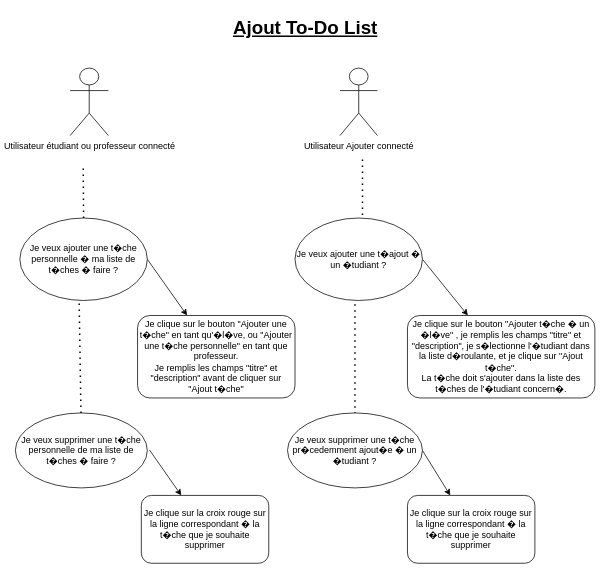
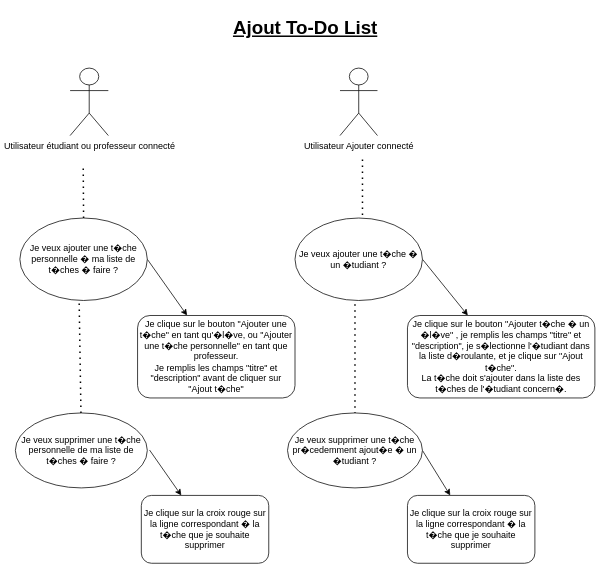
  <mxCell id="0" />
  <mxCell id="1" parent="0" />
  <mxCell id="2" value="&lt;font style=&quot;font-size: 25px&quot;&gt;&lt;font style=&quot;font-size: 25px&quot;&gt;&lt;u&gt;&lt;b&gt;Ajout To-Do List&lt;/b&gt;&lt;/u&gt;&lt;/font&gt;&lt;br&gt;&lt;/font&gt;" style="text;html=1;strokeColor=none;fillColor=none;align=center;verticalAlign=middle;whiteSpace=wrap;rounded=0;" vertex="1" parent="1"><mxGeometry x="182" y="20" width="450" height="30" as="geometry" /></mxCell>
  <mxCell id="3" value="Utilisateur Ajouter connecté" style="shape=umlActor;verticalLabelPosition=bottom;verticalAlign=top;html=1;outlineConnect=0;" vertex="1" parent="1"><mxGeometry x="453" y="90" width="50" height="90" as="geometry" /></mxCell>
  <mxCell id="4" value="Utilisateur étudiant ou professeur connecté" style="shape=umlActor;verticalLabelPosition=bottom;verticalAlign=top;html=1;outlineConnect=0;" vertex="1" parent="1"><mxGeometry x="93" y="90" width="51" height="90" as="geometry" /></mxCell>
  <mxCell id="5" value="" style="endArrow=classic;html=1;rounded=0;exitX=1;exitY=0.5;exitDx=0;exitDy=0;" edge="1" parent="1" source="13" target="6"><mxGeometry width="50" height="50" relative="1" as="geometry"><mxPoint x="143" y="500" as="sourcePoint" /><mxPoint x="323" y="415" as="targetPoint" /></mxGeometry></mxCell>
  <mxCell id="6" value="Je clique sur le bouton &quot;Ajouter une t�che&quot; en tant qu'�l�ve, ou &quot;Ajouter une t�che personnelle&quot; en tant que professeur.&lt;br&gt;Je remplis les champs &quot;titre&quot; et &quot;description&quot; avant de cliquer sur &quot;Ajout t�che&quot;" style="rounded=1;whiteSpace=wrap;html=1;" vertex="1" parent="1"><mxGeometry x="183" y="420" width="210" height="110" as="geometry" /></mxCell>
  <mxCell id="7" value="" style="endArrow=none;dashed=1;html=1;dashPattern=1 3;strokeWidth=2;rounded=0;entryX=0.465;entryY=0.991;entryDx=0;entryDy=0;entryPerimeter=0;" edge="1" parent="1" source="8" target="13"><mxGeometry width="50" height="50" relative="1" as="geometry"><mxPoint x="113" y="550" as="sourcePoint" /><mxPoint x="113" y="470" as="targetPoint" /></mxGeometry></mxCell>
  <mxCell id="8" value="Je veux supprimer une t�che personnelle de ma liste de t�ches � faire ?" style="ellipse;whiteSpace=wrap;html=1;" vertex="1" parent="1"><mxGeometry x="20" y="550" width="176" height="100" as="geometry" /></mxCell>
  <mxCell id="9" value="" style="endArrow=classic;html=1;rounded=0;exitX=1;exitY=0.5;exitDx=0;exitDy=0;" edge="1" parent="1" target="10"><mxGeometry width="50" height="50" relative="1" as="geometry"><mxPoint x="199" y="599.5" as="sourcePoint" /><mxPoint x="299" y="599.5" as="targetPoint" /></mxGeometry></mxCell>
  <mxCell id="10" value="Je clique sur la croix rouge sur la ligne correspondant � la t�che que je souhaite supprimer" style="rounded=1;whiteSpace=wrap;html=1;" vertex="1" parent="1"><mxGeometry x="188" y="660" width="170" height="90.5" as="geometry" /></mxCell>
  <mxCell id="11" value="" style="endArrow=none;dashed=1;html=1;dashPattern=1 3;strokeWidth=2;rounded=0;startArrow=none;" edge="1" parent="1" source="13"><mxGeometry width="50" height="50" relative="1" as="geometry"><mxPoint x="110.5" y="360" as="sourcePoint" /><mxPoint x="110.5" y="220" as="targetPoint" /></mxGeometry></mxCell>
  <mxCell id="12" value="" style="endArrow=none;dashed=1;html=1;dashPattern=1 3;strokeWidth=2;rounded=0;" edge="1" parent="1"><mxGeometry width="50" height="50" relative="1" as="geometry"><mxPoint x="483" y="310" as="sourcePoint" /><mxPoint x="483" y="210" as="targetPoint" /></mxGeometry></mxCell>
  <mxCell id="13" value="Je veux ajouter une t�che personnelle � ma liste de t�ches � faire ?" style="ellipse;whiteSpace=wrap;html=1;" vertex="1" parent="1"><mxGeometry x="26" y="290" width="170" height="110" as="geometry" /></mxCell>
  <mxCell id="14" value="" style="endArrow=classic;html=1;rounded=0;exitX=1;exitY=0.5;exitDx=0;exitDy=0;" edge="1" parent="1" source="19" target="15"><mxGeometry width="50" height="50" relative="1" as="geometry"><mxPoint x="633.95" y="380" as="sourcePoint" /><mxPoint x="760.95" y="450" as="targetPoint" /></mxGeometry></mxCell>
  <mxCell id="15" value="Je clique sur le bouton &quot;Ajouter t�che � un �l�ve&quot; , je remplis les champs &quot;titre&quot; et &quot;description&quot;, je s�lectionne l'�tudiant dans la liste d�roulante, et je clique sur &quot;Ajout t�che&quot;.&lt;br&gt;La t�che doit s'ajouter dans la liste des t�ches de l'�tudiant concern�." style="rounded=1;whiteSpace=wrap;html=1;" vertex="1" parent="1"><mxGeometry x="543" y="420" width="250" height="110" as="geometry" /></mxCell>
  <mxCell id="16" value="" style="endArrow=none;dashed=1;html=1;dashPattern=1 3;strokeWidth=2;rounded=0;entryX=0.465;entryY=0.991;entryDx=0;entryDy=0;entryPerimeter=0;" edge="1" parent="1"><mxGeometry width="50" height="50" relative="1" as="geometry"><mxPoint x="473" y="551" as="sourcePoint" /><mxPoint x="473" y="400" as="targetPoint" /></mxGeometry></mxCell>
  <mxCell id="17" value="" style="endArrow=classic;html=1;rounded=0;exitX=1;exitY=0.5;exitDx=0;exitDy=0;" edge="1" parent="1" source="20" target="18"><mxGeometry width="50" height="50" relative="1" as="geometry"><mxPoint x="636.95" y="634.5" as="sourcePoint" /><mxPoint x="736.95" y="634.5" as="targetPoint" /></mxGeometry></mxCell>
  <mxCell id="18" value="Je clique sur la croix rouge sur la ligne correspondant � la t�che que je souhaite supprimer" style="rounded=1;whiteSpace=wrap;html=1;" vertex="1" parent="1"><mxGeometry x="543" y="660" width="170" height="90.5" as="geometry" /></mxCell>
- <mxCell id="19" value="Je veux ajouter une t�ajout � un �tudiant ?" style="ellipse;whiteSpace=wrap;html=1;" vertex="1" parent="1"><mxGeometry x="393" y="290" width="170" height="110" as="geometry" /></mxCell>
+ <mxCell id="19" value="Je veux ajouter une t�che � un �tudiant ?" style="ellipse;whiteSpace=wrap;html=1;" vertex="1" parent="1"><mxGeometry x="393" y="290" width="170" height="110" as="geometry" /></mxCell>
  <mxCell id="20" value="Je veux supprimer une t�che pr�cedemment ajout�e � un �tudiant ?" style="ellipse;whiteSpace=wrap;html=1;" vertex="1" parent="1"><mxGeometry x="383" y="550" width="180" height="100" as="geometry" /></mxCell>
